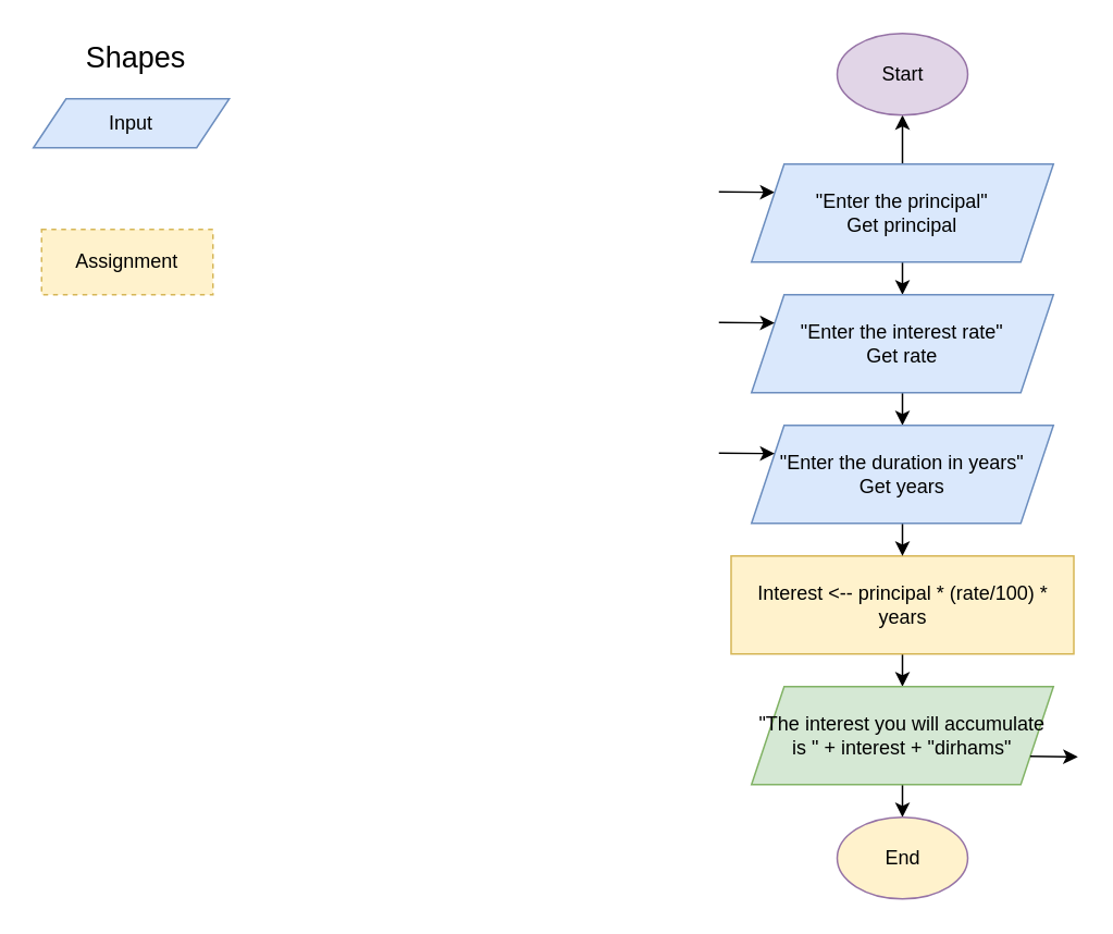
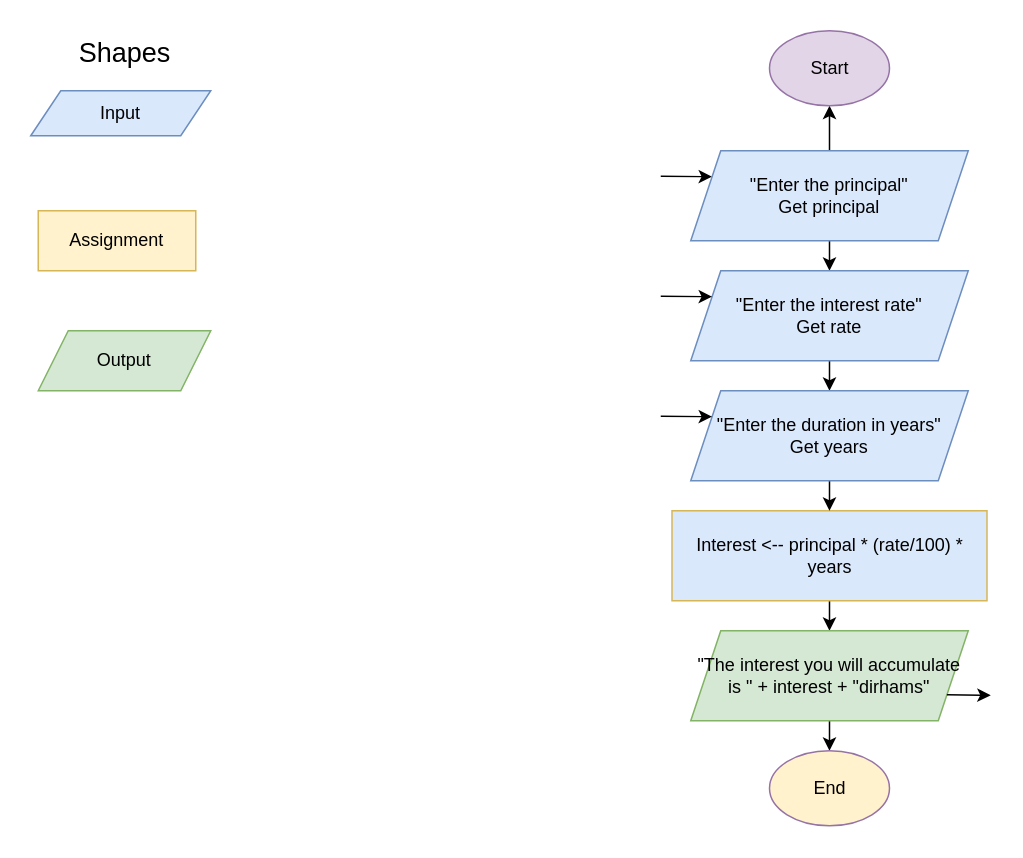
  <mxCell id="0" />
  <mxCell id="1" parent="0" />
  <mxCell id="2" value="" style="edgeStyle=none;html=1;" parent="1" source="5" target="10" edge="1"><mxGeometry relative="1" as="geometry" /></mxCell>
  <mxCell id="3" value="" style="edgeStyle=none;html=1;" parent="1" source="5" target="13" edge="1"><mxGeometry relative="1" as="geometry" /></mxCell>
  <mxCell id="4" style="edgeStyle=none;html=1;exitX=0;exitY=0.25;exitDx=0;exitDy=0;startArrow=classic;startFill=1;endArrow=none;endFill=0;" edge="1" parent="1" source="5"><mxGeometry relative="1" as="geometry"><mxPoint x="440" y="117" as="targetPoint" /></mxGeometry></mxCell>
  <mxCell id="5" value="&quot;Enter the principal&quot;&lt;br&gt;Get principal" style="shape=parallelogram;perimeter=parallelogramPerimeter;whiteSpace=wrap;html=1;fixedSize=1;fillColor=#dae8fc;strokeColor=#6c8ebf;" parent="1" vertex="1"><mxGeometry x="460" y="100" width="185" height="60" as="geometry" /></mxCell>
  <mxCell id="6" value="" style="edgeStyle=none;html=1;" parent="1" source="7" target="9" edge="1"><mxGeometry relative="1" as="geometry" /></mxCell>
- <mxCell id="7" value="Interest &amp;lt;-- principal * (rate/100) * years" style="whiteSpace=wrap;html=1;fillColor=#fff2cc;strokeColor=#d6b656;imageWidth=24;rounded=0;shadow=0;glass=0;" parent="1" vertex="1"><mxGeometry x="447.5" y="340" width="210" height="60" as="geometry" /></mxCell>
+ <mxCell id="7" value="Interest &amp;lt;-- principal * (rate/100) * years" style="whiteSpace=wrap;html=1;fillColor=#dae8fc;strokeColor=#d6b656;imageWidth=24;rounded=0;shadow=0;glass=0;" parent="1" vertex="1"><mxGeometry x="447.5" y="340" width="210" height="60" as="geometry" /></mxCell>
  <mxCell id="8" value="" style="edgeStyle=none;html=1;" parent="1" source="9" target="11" edge="1"><mxGeometry relative="1" as="geometry" /></mxCell>
  <mxCell id="9" value="&quot;The interest you will accumulate is &quot; + interest + &quot;dirhams&quot;" style="shape=parallelogram;perimeter=parallelogramPerimeter;whiteSpace=wrap;html=1;fixedSize=1;fillColor=#d5e8d4;strokeColor=#82b366;" parent="1" vertex="1"><mxGeometry x="460" y="420" width="185" height="60" as="geometry" /></mxCell>
  <mxCell id="10" value="Start" style="ellipse;whiteSpace=wrap;html=1;fillColor=#e1d5e7;strokeColor=#9673a6;" parent="1" vertex="1"><mxGeometry x="512.5" y="20" width="80" height="50" as="geometry" /></mxCell>
  <mxCell id="11" value="End" style="ellipse;whiteSpace=wrap;html=1;fillColor=#fff2cc;strokeColor=#9673a6;" parent="1" vertex="1"><mxGeometry x="512.5" y="500" width="80" height="50" as="geometry" /></mxCell>
  <mxCell id="12" value="" style="edgeStyle=none;html=1;" parent="1" source="13" target="15" edge="1"><mxGeometry relative="1" as="geometry" /></mxCell>
  <mxCell id="13" value="&quot;Enter the interest rate&quot;&lt;br&gt;Get rate" style="shape=parallelogram;perimeter=parallelogramPerimeter;whiteSpace=wrap;html=1;fixedSize=1;fillColor=#dae8fc;strokeColor=#6c8ebf;" parent="1" vertex="1"><mxGeometry x="460" y="180" width="185" height="60" as="geometry" /></mxCell>
  <mxCell id="14" style="edgeStyle=none;html=1;exitX=0.5;exitY=1;exitDx=0;exitDy=0;entryX=0.5;entryY=0;entryDx=0;entryDy=0;" parent="1" source="15" target="7" edge="1"><mxGeometry relative="1" as="geometry" /></mxCell>
  <mxCell id="15" value="&quot;Enter the duration in years&quot;&lt;br&gt;Get years" style="shape=parallelogram;perimeter=parallelogramPerimeter;whiteSpace=wrap;html=1;fixedSize=1;fillColor=#dae8fc;strokeColor=#6c8ebf;" parent="1" vertex="1"><mxGeometry x="460" y="260" width="185" height="60" as="geometry" /></mxCell>
  <mxCell id="16" value="Input" style="shape=parallelogram;perimeter=parallelogramPerimeter;whiteSpace=wrap;html=1;fixedSize=1;fillColor=#dae8fc;strokeColor=#6c8ebf;" parent="1" vertex="1"><mxGeometry x="20" y="60" width="120" height="30" as="geometry" /></mxCell>
- <mxCell id="17" value="Assignment" style="whiteSpace=wrap;html=1;fillColor=#fff2cc;strokeColor=#d6b656;imageWidth=24;rounded=0;shadow=0;glass=0;dashed=1;" parent="1" vertex="1"><mxGeometry x="25" y="140" width="105" height="40" as="geometry" /></mxCell>
+ <mxCell id="17" value="Assignment" style="whiteSpace=wrap;html=1;fillColor=#fff2cc;strokeColor=#d6b656;imageWidth=24;rounded=0;shadow=0;glass=0;" parent="1" vertex="1"><mxGeometry x="25" y="140" width="105" height="40" as="geometry" /></mxCell>
+ <mxCell id="18" value="Output" style="shape=parallelogram;perimeter=parallelogramPerimeter;whiteSpace=wrap;html=1;fixedSize=1;fillColor=#d5e8d4;strokeColor=#82b366;" parent="1" vertex="1"><mxGeometry x="25" y="220" width="115" height="40" as="geometry" /></mxCell>
  <mxCell id="19" value="&lt;font style=&quot;font-size: 18px;&quot;&gt;Shapes&lt;/font&gt;" style="text;strokeColor=none;align=center;fillColor=none;html=1;verticalAlign=middle;whiteSpace=wrap;rounded=0;shadow=0;glass=0;sketch=0;" parent="1" vertex="1"><mxGeometry x="52.5" y="20" width="60" height="30" as="geometry" /></mxCell>
  <mxCell id="20" value="" style="endArrow=classic;html=1;entryX=0;entryY=0.25;entryDx=0;entryDy=0;" edge="1" parent="1" target="13"><mxGeometry width="50" height="50" relative="1" as="geometry"><mxPoint x="440" y="197" as="sourcePoint" /><mxPoint x="450" y="200" as="targetPoint" /></mxGeometry></mxCell>
  <mxCell id="21" value="" style="endArrow=classic;html=1;entryX=0;entryY=0.25;entryDx=0;entryDy=0;" edge="1" parent="1" target="15"><mxGeometry width="50" height="50" relative="1" as="geometry"><mxPoint x="440" y="277" as="sourcePoint" /><mxPoint x="440" y="280" as="targetPoint" /></mxGeometry></mxCell>
  <mxCell id="22" value="" style="endArrow=classic;html=1;exitX=1;exitY=0.75;exitDx=0;exitDy=0;" edge="1" parent="1" source="9"><mxGeometry width="50" height="50" relative="1" as="geometry"><mxPoint x="660" y="470" as="sourcePoint" /><mxPoint x="660" y="463" as="targetPoint" /></mxGeometry></mxCell>
